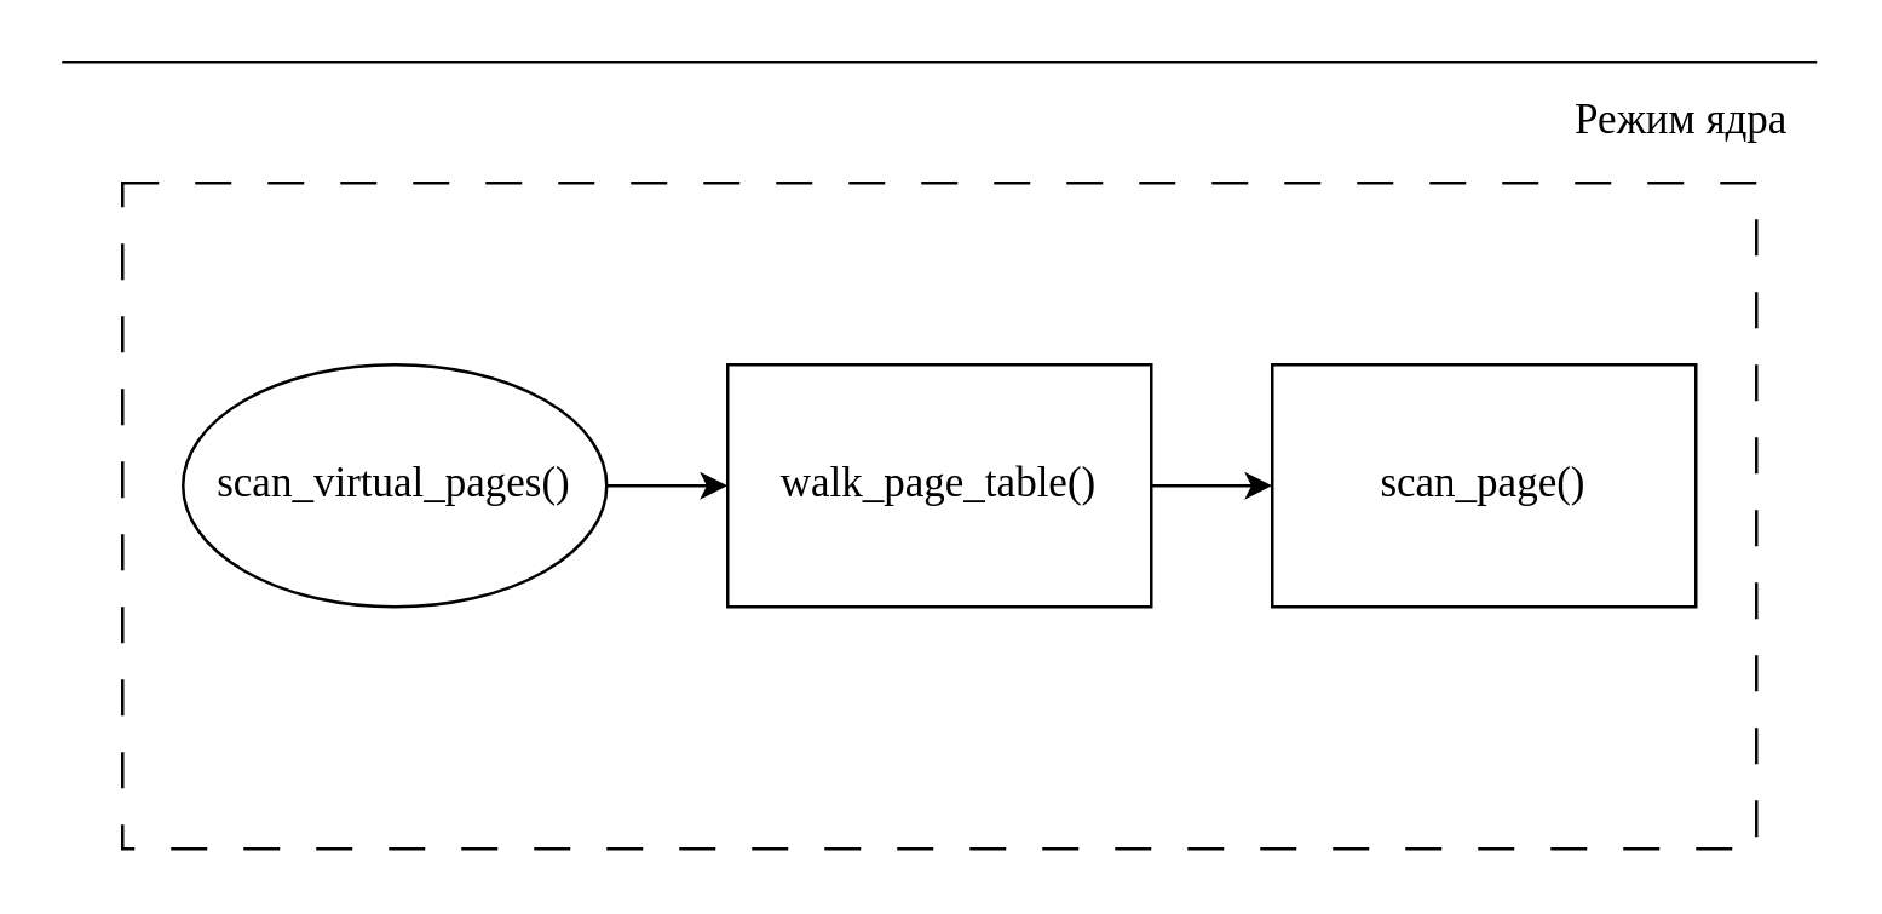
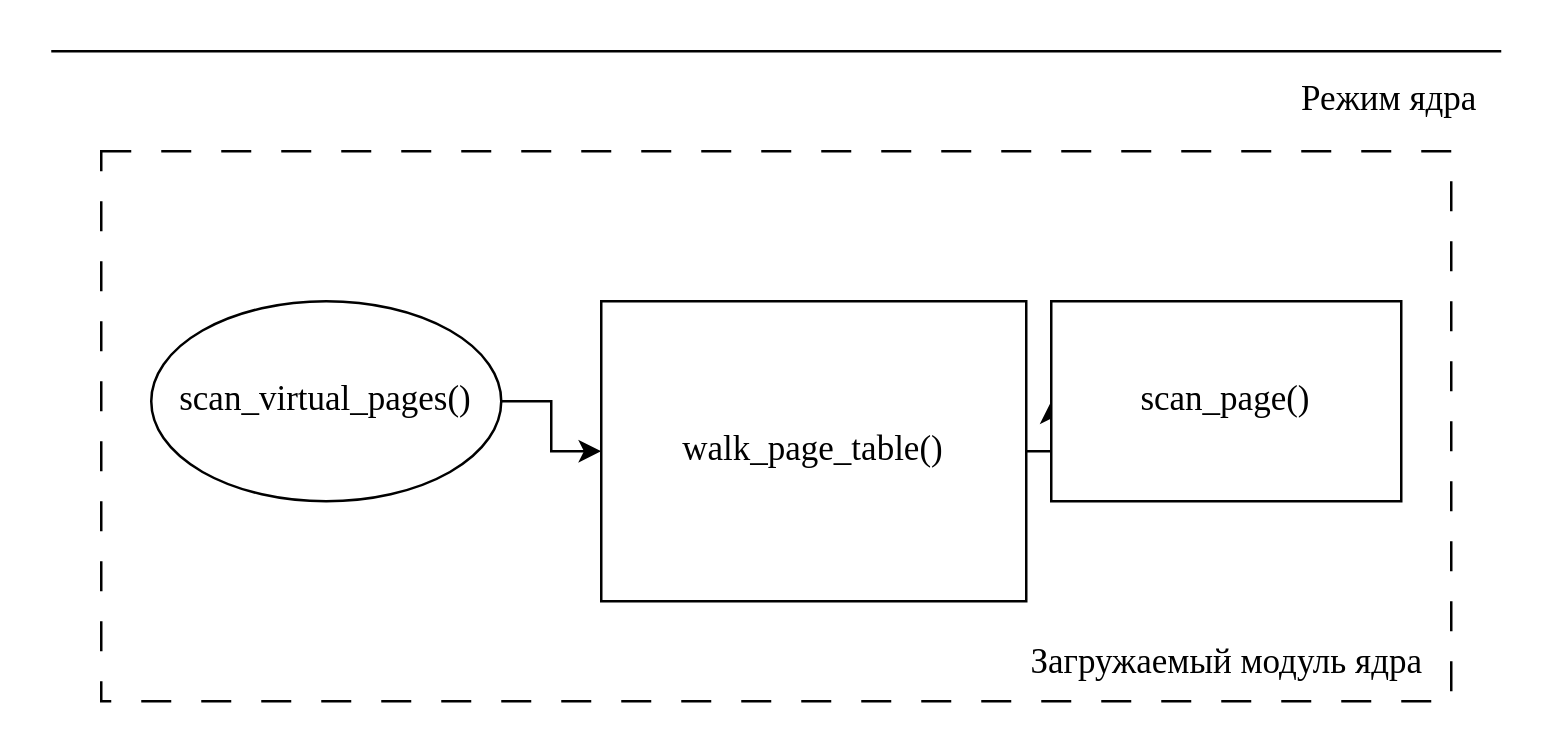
  <mxCell id="0" />
  <mxCell id="1" parent="0" />
  <mxCell id="2" value="" style="endArrow=none;html=1;rounded=0;" edge="1" parent="1"><mxGeometry width="50" height="50" relative="1" as="geometry"><mxPoint x="20" y="20" as="sourcePoint" /><mxPoint x="600" y="20" as="targetPoint" /></mxGeometry></mxCell>
  <mxCell id="3" value="" style="rounded=0;whiteSpace=wrap;html=1;dashed=1;dashPattern=12 12;" vertex="1" parent="1"><mxGeometry x="40" y="60" width="540" height="220" as="geometry" /></mxCell>
  <mxCell id="4" style="edgeStyle=orthogonalEdgeStyle;rounded=0;orthogonalLoop=1;jettySize=auto;html=1;exitX=1;exitY=0.5;exitDx=0;exitDy=0;entryX=0;entryY=0.5;entryDx=0;entryDy=0;fontFamily=Times New Roman;fontSize=14;" edge="1" parent="1" source="8" target="6"><mxGeometry relative="1" as="geometry"><mxPoint x="200" y="-40" as="sourcePoint" /></mxGeometry></mxCell>
  <mxCell id="5" style="edgeStyle=orthogonalEdgeStyle;rounded=0;orthogonalLoop=1;jettySize=auto;html=1;exitX=1;exitY=0.5;exitDx=0;exitDy=0;entryX=0;entryY=0.5;entryDx=0;entryDy=0;fontFamily=Times New Roman;fontSize=14;" edge="1" parent="1" source="6" target="7"><mxGeometry relative="1" as="geometry" /></mxCell>
- <mxCell id="6" value="&lt;font style=&quot;font-size: 14px;&quot; face=&quot;Times New Roman&quot;&gt;walk_page_table()&lt;/font&gt;" style="rounded=0;whiteSpace=wrap;html=1;" vertex="1" parent="1"><mxGeometry x="240" y="120" width="140" height="80" as="geometry" /></mxCell>
+ <mxCell id="6" value="&lt;font style=&quot;font-size: 14px;&quot; face=&quot;Times New Roman&quot;&gt;walk_page_table()&lt;/font&gt;" style="rounded=0;whiteSpace=wrap;html=1;" vertex="1" parent="1"><mxGeometry x="240" y="120" width="170" height="120" as="geometry" /></mxCell>
  <mxCell id="7" value="&lt;font style=&quot;font-size: 14px;&quot; face=&quot;Times New Roman&quot;&gt;scan_page()&lt;/font&gt;" style="rounded=0;whiteSpace=wrap;html=1;" vertex="1" parent="1"><mxGeometry x="420" y="120" width="140" height="80" as="geometry" /></mxCell>
  <mxCell id="8" value="&lt;font style=&quot;font-size: 14px;&quot; face=&quot;Times New Roman&quot;&gt;scan_virtual_pages()&lt;/font&gt;" style="ellipse;whiteSpace=wrap;html=1;" vertex="1" parent="1"><mxGeometry x="60" y="120" width="140" height="80" as="geometry" /></mxCell>
  <mxCell id="9" value="Режим ядра" style="text;html=1;align=center;verticalAlign=middle;resizable=0;points=[];autosize=1;strokeColor=none;fillColor=none;fontSize=14;fontFamily=Times New Roman;" vertex="1" parent="1"><mxGeometry x="510" y="25" width="90" height="30" as="geometry" /></mxCell>
+ <mxCell id="10" value="Загружаемый модуль ядра" style="text;html=1;align=center;verticalAlign=middle;resizable=0;points=[];autosize=1;strokeColor=none;fillColor=none;fontSize=14;fontFamily=Times New Roman;" vertex="1" parent="1"><mxGeometry x="400" y="250" width="180" height="30" as="geometry" /></mxCell>
